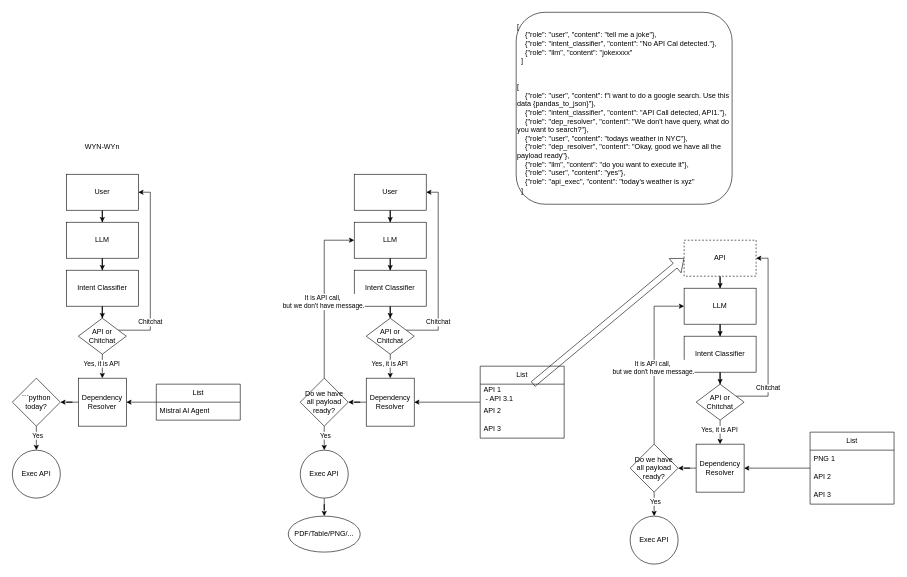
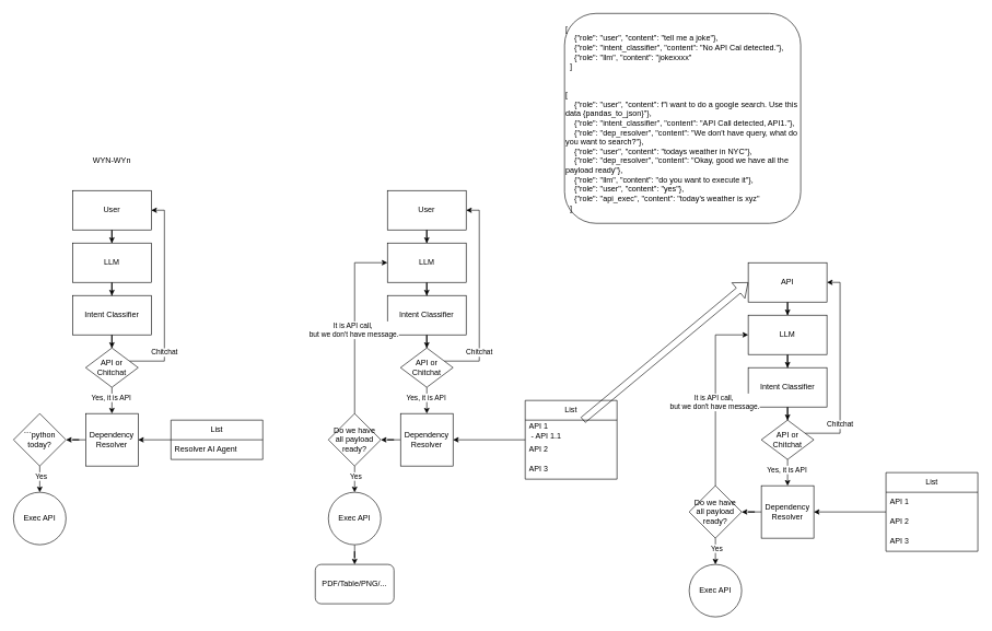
  <mxCell id="0" />
  <mxCell id="1" parent="0" />
  <mxCell id="2" value="" style="edgeStyle=orthogonalEdgeStyle;rounded=0;orthogonalLoop=1;jettySize=auto;html=1;" edge="1" parent="1" source="3" target="17"><mxGeometry relative="1" as="geometry" /></mxCell>
  <mxCell id="3" value="User" style="rounded=0;whiteSpace=wrap;html=1;" vertex="1" parent="1"><mxGeometry x="110" y="290" width="120" height="60" as="geometry" /></mxCell>
  <mxCell id="4" value="" style="edgeStyle=orthogonalEdgeStyle;rounded=0;orthogonalLoop=1;jettySize=auto;html=1;" edge="1" parent="1" source="5" target="10"><mxGeometry relative="1" as="geometry" /></mxCell>
  <mxCell id="5" value="Intent Classifier" style="rounded=0;whiteSpace=wrap;html=1;" vertex="1" parent="1"><mxGeometry x="110" y="450" width="120" height="60" as="geometry" /></mxCell>
  <mxCell id="6" style="edgeStyle=orthogonalEdgeStyle;rounded=0;orthogonalLoop=1;jettySize=auto;html=1;entryX=1;entryY=0.5;entryDx=0;entryDy=0;" edge="1" parent="1" source="10" target="3"><mxGeometry relative="1" as="geometry"><Array as="points"><mxPoint x="250" y="550" /><mxPoint x="250" y="320" /></Array></mxGeometry></mxCell>
  <mxCell id="7" value="Chitchat" style="edgeLabel;html=1;align=center;verticalAlign=middle;resizable=0;points=[];" vertex="1" connectable="0" parent="6"><mxGeometry x="-0.556" y="1" relative="1" as="geometry"><mxPoint as="offset" /></mxGeometry></mxCell>
  <mxCell id="8" value="" style="edgeStyle=orthogonalEdgeStyle;rounded=0;orthogonalLoop=1;jettySize=auto;html=1;" edge="1" parent="1" source="10" target="12"><mxGeometry relative="1" as="geometry" /></mxCell>
  <mxCell id="9" value="Yes, it is API" style="edgeLabel;html=1;align=center;verticalAlign=middle;resizable=0;points=[];" vertex="1" connectable="0" parent="8"><mxGeometry x="-0.252" y="-2" relative="1" as="geometry"><mxPoint as="offset" /></mxGeometry></mxCell>
  <mxCell id="10" value="API or Chitchat" style="rhombus;whiteSpace=wrap;html=1;" vertex="1" parent="1"><mxGeometry x="130" y="530" width="80" height="60" as="geometry" /></mxCell>
  <mxCell id="11" style="edgeStyle=orthogonalEdgeStyle;rounded=0;orthogonalLoop=1;jettySize=auto;html=1;entryX=1;entryY=0.5;entryDx=0;entryDy=0;" edge="1" parent="1" source="12" target="20"><mxGeometry relative="1" as="geometry" /></mxCell>
  <mxCell id="12" value="Dependency Resolver" style="whiteSpace=wrap;html=1;aspect=fixed;" vertex="1" parent="1"><mxGeometry x="130" y="630" width="80" height="80" as="geometry" /></mxCell>
  <mxCell id="13" style="edgeStyle=orthogonalEdgeStyle;rounded=0;orthogonalLoop=1;jettySize=auto;html=1;entryX=1;entryY=0.5;entryDx=0;entryDy=0;" edge="1" parent="1" source="14" target="12"><mxGeometry relative="1" as="geometry" /></mxCell>
  <mxCell id="14" value="List" style="swimlane;fontStyle=0;childLayout=stackLayout;horizontal=1;startSize=30;horizontalStack=0;resizeParent=1;resizeParentMax=0;resizeLast=0;collapsible=1;marginBottom=0;whiteSpace=wrap;html=1;" vertex="1" parent="1"><mxGeometry x="260" y="640" width="140" height="60" as="geometry" /></mxCell>
- <mxCell id="15" value="Mistral AI Agent" style="text;strokeColor=none;fillColor=none;align=left;verticalAlign=middle;spacingLeft=4;spacingRight=4;overflow=hidden;points=[[0,0.5],[1,0.5]];portConstraint=eastwest;rotatable=0;whiteSpace=wrap;html=1;" vertex="1" parent="14"><mxGeometry y="30" width="140" height="30" as="geometry" /></mxCell>
+ <mxCell id="15" value="Resolver AI Agent" style="text;strokeColor=none;fillColor=none;align=left;verticalAlign=middle;spacingLeft=4;spacingRight=4;overflow=hidden;points=[[0,0.5],[1,0.5]];portConstraint=eastwest;rotatable=0;whiteSpace=wrap;html=1;" vertex="1" parent="14"><mxGeometry y="30" width="140" height="30" as="geometry" /></mxCell>
  <mxCell id="16" style="edgeStyle=orthogonalEdgeStyle;rounded=0;orthogonalLoop=1;jettySize=auto;html=1;entryX=0.5;entryY=0;entryDx=0;entryDy=0;" edge="1" parent="1" source="17" target="5"><mxGeometry relative="1" as="geometry" /></mxCell>
  <mxCell id="17" value="LLM" style="rounded=0;whiteSpace=wrap;html=1;" vertex="1" parent="1"><mxGeometry x="110" y="370" width="120" height="60" as="geometry" /></mxCell>
  <mxCell id="18" style="edgeStyle=orthogonalEdgeStyle;rounded=0;orthogonalLoop=1;jettySize=auto;html=1;" edge="1" parent="1" source="20"><mxGeometry relative="1" as="geometry"><mxPoint x="60" y="750" as="targetPoint" /></mxGeometry></mxCell>
  <mxCell id="19" value="Yes" style="edgeLabel;html=1;align=center;verticalAlign=middle;resizable=0;points=[];" vertex="1" connectable="0" parent="18"><mxGeometry x="-0.255" y="1" relative="1" as="geometry"><mxPoint as="offset" /></mxGeometry></mxCell>
  <mxCell id="20" value="```python today?" style="rhombus;whiteSpace=wrap;html=1;" vertex="1" parent="1"><mxGeometry x="20" y="630" width="80" height="80" as="geometry" /></mxCell>
  <mxCell id="21" value="Exec API" style="ellipse;whiteSpace=wrap;html=1;aspect=fixed;" vertex="1" parent="1"><mxGeometry x="20" y="750" width="80" height="80" as="geometry" /></mxCell>
  <mxCell id="22" value="" style="edgeStyle=orthogonalEdgeStyle;rounded=0;orthogonalLoop=1;jettySize=auto;html=1;" edge="1" parent="1" source="23" target="39"><mxGeometry relative="1" as="geometry" /></mxCell>
  <mxCell id="23" value="User" style="rounded=0;whiteSpace=wrap;html=1;" vertex="1" parent="1"><mxGeometry x="590" y="290" width="120" height="60" as="geometry" /></mxCell>
  <mxCell id="24" value="" style="edgeStyle=orthogonalEdgeStyle;rounded=0;orthogonalLoop=1;jettySize=auto;html=1;" edge="1" parent="1" source="25" target="30"><mxGeometry relative="1" as="geometry" /></mxCell>
  <mxCell id="25" value="Intent Classifier" style="rounded=0;whiteSpace=wrap;html=1;" vertex="1" parent="1"><mxGeometry x="590" y="450" width="120" height="60" as="geometry" /></mxCell>
  <mxCell id="26" style="edgeStyle=orthogonalEdgeStyle;rounded=0;orthogonalLoop=1;jettySize=auto;html=1;entryX=1;entryY=0.5;entryDx=0;entryDy=0;" edge="1" parent="1" source="30" target="23"><mxGeometry relative="1" as="geometry"><Array as="points"><mxPoint x="730" y="550" /><mxPoint x="730" y="320" /></Array></mxGeometry></mxCell>
  <mxCell id="27" value="Chitchat" style="edgeLabel;html=1;align=center;verticalAlign=middle;resizable=0;points=[];" vertex="1" connectable="0" parent="26"><mxGeometry x="-0.556" y="1" relative="1" as="geometry"><mxPoint as="offset" /></mxGeometry></mxCell>
  <mxCell id="28" value="" style="edgeStyle=orthogonalEdgeStyle;rounded=0;orthogonalLoop=1;jettySize=auto;html=1;" edge="1" parent="1" source="30" target="32"><mxGeometry relative="1" as="geometry" /></mxCell>
  <mxCell id="29" value="Yes, it is API" style="edgeLabel;html=1;align=center;verticalAlign=middle;resizable=0;points=[];" vertex="1" connectable="0" parent="28"><mxGeometry x="-0.252" y="-2" relative="1" as="geometry"><mxPoint as="offset" /></mxGeometry></mxCell>
  <mxCell id="30" value="API or Chitchat" style="rhombus;whiteSpace=wrap;html=1;" vertex="1" parent="1"><mxGeometry x="610" y="530" width="80" height="60" as="geometry" /></mxCell>
  <mxCell id="31" style="edgeStyle=orthogonalEdgeStyle;rounded=0;orthogonalLoop=1;jettySize=auto;html=1;entryX=1;entryY=0.5;entryDx=0;entryDy=0;" edge="1" parent="1" source="32" target="44"><mxGeometry relative="1" as="geometry" /></mxCell>
  <mxCell id="32" value="Dependency Resolver" style="whiteSpace=wrap;html=1;aspect=fixed;" vertex="1" parent="1"><mxGeometry x="610" y="630" width="80" height="80" as="geometry" /></mxCell>
  <mxCell id="33" style="edgeStyle=orthogonalEdgeStyle;rounded=0;orthogonalLoop=1;jettySize=auto;html=1;entryX=1;entryY=0.5;entryDx=0;entryDy=0;" edge="1" parent="1" source="34" target="32"><mxGeometry relative="1" as="geometry" /></mxCell>
  <mxCell id="34" value="List" style="swimlane;fontStyle=0;childLayout=stackLayout;horizontal=1;startSize=30;horizontalStack=0;resizeParent=1;resizeParentMax=0;resizeLast=0;collapsible=1;marginBottom=0;whiteSpace=wrap;html=1;" vertex="1" parent="1"><mxGeometry x="800" y="610" width="140" height="120" as="geometry" /></mxCell>
- <mxCell id="35" value="API 1&lt;div&gt;&amp;nbsp;- API 3.1&lt;/div&gt;&lt;div&gt;&amp;nbsp; &amp;nbsp;- API 1.11&lt;/div&gt;" style="text;strokeColor=none;fillColor=none;align=left;verticalAlign=middle;spacingLeft=4;spacingRight=4;overflow=hidden;points=[[0,0.5],[1,0.5]];portConstraint=eastwest;rotatable=0;whiteSpace=wrap;html=1;" vertex="1" parent="34"><mxGeometry y="30" width="140" height="30" as="geometry" /></mxCell>
+ <mxCell id="35" value="API 1&lt;div&gt;&amp;nbsp;- API 1.1&lt;/div&gt;&lt;div&gt;&amp;nbsp; &amp;nbsp;- API 1.11&lt;/div&gt;" style="text;strokeColor=none;fillColor=none;align=left;verticalAlign=middle;spacingLeft=4;spacingRight=4;overflow=hidden;points=[[0,0.5],[1,0.5]];portConstraint=eastwest;rotatable=0;whiteSpace=wrap;html=1;" vertex="1" parent="34"><mxGeometry y="30" width="140" height="30" as="geometry" /></mxCell>
  <mxCell id="36" value="API 2" style="text;strokeColor=none;fillColor=none;align=left;verticalAlign=middle;spacingLeft=4;spacingRight=4;overflow=hidden;points=[[0,0.5],[1,0.5]];portConstraint=eastwest;rotatable=0;whiteSpace=wrap;html=1;" vertex="1" parent="34"><mxGeometry y="60" width="140" height="30" as="geometry" /></mxCell>
  <mxCell id="37" value="API 3" style="text;strokeColor=none;fillColor=none;align=left;verticalAlign=middle;spacingLeft=4;spacingRight=4;overflow=hidden;points=[[0,0.5],[1,0.5]];portConstraint=eastwest;rotatable=0;whiteSpace=wrap;html=1;" vertex="1" parent="34"><mxGeometry y="90" width="140" height="30" as="geometry" /></mxCell>
  <mxCell id="38" style="edgeStyle=orthogonalEdgeStyle;rounded=0;orthogonalLoop=1;jettySize=auto;html=1;entryX=0.5;entryY=0;entryDx=0;entryDy=0;" edge="1" parent="1" source="39" target="25"><mxGeometry relative="1" as="geometry" /></mxCell>
  <mxCell id="39" value="LLM" style="rounded=0;whiteSpace=wrap;html=1;" vertex="1" parent="1"><mxGeometry x="590" y="370" width="120" height="60" as="geometry" /></mxCell>
  <mxCell id="40" style="edgeStyle=orthogonalEdgeStyle;rounded=0;orthogonalLoop=1;jettySize=auto;html=1;" edge="1" parent="1" source="44"><mxGeometry relative="1" as="geometry"><mxPoint x="540" y="750" as="targetPoint" /></mxGeometry></mxCell>
  <mxCell id="41" value="Yes" style="edgeLabel;html=1;align=center;verticalAlign=middle;resizable=0;points=[];" vertex="1" connectable="0" parent="40"><mxGeometry x="-0.255" y="1" relative="1" as="geometry"><mxPoint as="offset" /></mxGeometry></mxCell>
  <mxCell id="42" style="edgeStyle=orthogonalEdgeStyle;rounded=0;orthogonalLoop=1;jettySize=auto;html=1;entryX=0;entryY=0.5;entryDx=0;entryDy=0;" edge="1" parent="1" source="44" target="39"><mxGeometry relative="1" as="geometry"><Array as="points"><mxPoint x="540" y="400" /></Array></mxGeometry></mxCell>
  <mxCell id="43" value="It is API call,&amp;nbsp;&lt;div&gt;but we don't have message.&lt;/div&gt;" style="edgeLabel;html=1;align=center;verticalAlign=middle;resizable=0;points=[];" vertex="1" connectable="0" parent="42"><mxGeometry x="-0.088" y="2" relative="1" as="geometry"><mxPoint as="offset" /></mxGeometry></mxCell>
  <mxCell id="44" value="Do we have all payload ready?" style="rhombus;whiteSpace=wrap;html=1;" vertex="1" parent="1"><mxGeometry x="500" y="630" width="80" height="80" as="geometry" /></mxCell>
  <mxCell id="45" value="" style="edgeStyle=orthogonalEdgeStyle;rounded=0;orthogonalLoop=1;jettySize=auto;html=1;" edge="1" parent="1" source="46" target="74"><mxGeometry relative="1" as="geometry" /></mxCell>
  <mxCell id="46" value="Exec API" style="ellipse;whiteSpace=wrap;html=1;aspect=fixed;" vertex="1" parent="1"><mxGeometry x="500" y="750" width="80" height="80" as="geometry" /></mxCell>
  <mxCell id="47" value="WYN-WYn" style="text;html=1;align=center;verticalAlign=middle;whiteSpace=wrap;rounded=0;" vertex="1" parent="1"><mxGeometry x="140" y="230" width="60" height="30" as="geometry" /></mxCell>
  <mxCell id="48" value="" style="edgeStyle=orthogonalEdgeStyle;rounded=0;orthogonalLoop=1;jettySize=auto;html=1;" edge="1" parent="1" source="49" target="65"><mxGeometry relative="1" as="geometry" /></mxCell>
- <mxCell id="49" value="API" style="rounded=0;whiteSpace=wrap;html=1;dashed=1;" vertex="1" parent="1"><mxGeometry x="1140" y="400" width="120" height="60" as="geometry" /></mxCell>
+ <mxCell id="49" value="API" style="rounded=0;whiteSpace=wrap;html=1;" vertex="1" parent="1"><mxGeometry x="1140" y="400" width="120" height="60" as="geometry" /></mxCell>
  <mxCell id="50" value="" style="edgeStyle=orthogonalEdgeStyle;rounded=0;orthogonalLoop=1;jettySize=auto;html=1;" edge="1" parent="1" source="51" target="56"><mxGeometry relative="1" as="geometry" /></mxCell>
  <mxCell id="51" value="Intent Classifier" style="rounded=0;whiteSpace=wrap;html=1;" vertex="1" parent="1"><mxGeometry x="1140" y="560" width="120" height="60" as="geometry" /></mxCell>
  <mxCell id="52" style="edgeStyle=orthogonalEdgeStyle;rounded=0;orthogonalLoop=1;jettySize=auto;html=1;entryX=1;entryY=0.5;entryDx=0;entryDy=0;" edge="1" parent="1" source="56" target="49"><mxGeometry relative="1" as="geometry"><Array as="points"><mxPoint x="1280" y="660" /><mxPoint x="1280" y="430" /></Array></mxGeometry></mxCell>
  <mxCell id="53" value="Chitchat" style="edgeLabel;html=1;align=center;verticalAlign=middle;resizable=0;points=[];" vertex="1" connectable="0" parent="52"><mxGeometry x="-0.556" y="1" relative="1" as="geometry"><mxPoint as="offset" /></mxGeometry></mxCell>
  <mxCell id="54" value="" style="edgeStyle=orthogonalEdgeStyle;rounded=0;orthogonalLoop=1;jettySize=auto;html=1;" edge="1" parent="1" source="56" target="58"><mxGeometry relative="1" as="geometry" /></mxCell>
  <mxCell id="55" value="Yes, it is API" style="edgeLabel;html=1;align=center;verticalAlign=middle;resizable=0;points=[];" vertex="1" connectable="0" parent="54"><mxGeometry x="-0.252" y="-2" relative="1" as="geometry"><mxPoint as="offset" /></mxGeometry></mxCell>
  <mxCell id="56" value="API or Chitchat" style="rhombus;whiteSpace=wrap;html=1;" vertex="1" parent="1"><mxGeometry x="1160" y="640" width="80" height="60" as="geometry" /></mxCell>
  <mxCell id="57" style="edgeStyle=orthogonalEdgeStyle;rounded=0;orthogonalLoop=1;jettySize=auto;html=1;entryX=1;entryY=0.5;entryDx=0;entryDy=0;" edge="1" parent="1" source="58" target="70"><mxGeometry relative="1" as="geometry" /></mxCell>
  <mxCell id="58" value="Dependency Resolver" style="whiteSpace=wrap;html=1;aspect=fixed;" vertex="1" parent="1"><mxGeometry x="1160" y="740" width="80" height="80" as="geometry" /></mxCell>
  <mxCell id="59" style="edgeStyle=orthogonalEdgeStyle;rounded=0;orthogonalLoop=1;jettySize=auto;html=1;entryX=1;entryY=0.5;entryDx=0;entryDy=0;" edge="1" parent="1" source="60" target="58"><mxGeometry relative="1" as="geometry" /></mxCell>
  <mxCell id="60" value="List" style="swimlane;fontStyle=0;childLayout=stackLayout;horizontal=1;startSize=30;horizontalStack=0;resizeParent=1;resizeParentMax=0;resizeLast=0;collapsible=1;marginBottom=0;whiteSpace=wrap;html=1;" vertex="1" parent="1"><mxGeometry x="1350" y="720" width="140" height="120" as="geometry" /></mxCell>
- <mxCell id="61" value="PNG 1" style="text;strokeColor=none;fillColor=none;align=left;verticalAlign=middle;spacingLeft=4;spacingRight=4;overflow=hidden;points=[[0,0.5],[1,0.5]];portConstraint=eastwest;rotatable=0;whiteSpace=wrap;html=1;" vertex="1" parent="60"><mxGeometry y="30" width="140" height="30" as="geometry" /></mxCell>
+ <mxCell id="61" value="API 1" style="text;strokeColor=none;fillColor=none;align=left;verticalAlign=middle;spacingLeft=4;spacingRight=4;overflow=hidden;points=[[0,0.5],[1,0.5]];portConstraint=eastwest;rotatable=0;whiteSpace=wrap;html=1;" vertex="1" parent="60"><mxGeometry y="30" width="140" height="30" as="geometry" /></mxCell>
  <mxCell id="62" value="API 2" style="text;strokeColor=none;fillColor=none;align=left;verticalAlign=middle;spacingLeft=4;spacingRight=4;overflow=hidden;points=[[0,0.5],[1,0.5]];portConstraint=eastwest;rotatable=0;whiteSpace=wrap;html=1;" vertex="1" parent="60"><mxGeometry y="60" width="140" height="30" as="geometry" /></mxCell>
  <mxCell id="63" value="API 3" style="text;strokeColor=none;fillColor=none;align=left;verticalAlign=middle;spacingLeft=4;spacingRight=4;overflow=hidden;points=[[0,0.5],[1,0.5]];portConstraint=eastwest;rotatable=0;whiteSpace=wrap;html=1;" vertex="1" parent="60"><mxGeometry y="90" width="140" height="30" as="geometry" /></mxCell>
  <mxCell id="64" style="edgeStyle=orthogonalEdgeStyle;rounded=0;orthogonalLoop=1;jettySize=auto;html=1;entryX=0.5;entryY=0;entryDx=0;entryDy=0;" edge="1" parent="1" source="65" target="51"><mxGeometry relative="1" as="geometry" /></mxCell>
  <mxCell id="65" value="LLM" style="rounded=0;whiteSpace=wrap;html=1;" vertex="1" parent="1"><mxGeometry x="1140" y="480" width="120" height="60" as="geometry" /></mxCell>
  <mxCell id="66" style="edgeStyle=orthogonalEdgeStyle;rounded=0;orthogonalLoop=1;jettySize=auto;html=1;" edge="1" parent="1" source="70"><mxGeometry relative="1" as="geometry"><mxPoint x="1090" y="860" as="targetPoint" /></mxGeometry></mxCell>
  <mxCell id="67" value="Yes" style="edgeLabel;html=1;align=center;verticalAlign=middle;resizable=0;points=[];" vertex="1" connectable="0" parent="66"><mxGeometry x="-0.255" y="1" relative="1" as="geometry"><mxPoint as="offset" /></mxGeometry></mxCell>
  <mxCell id="68" style="edgeStyle=orthogonalEdgeStyle;rounded=0;orthogonalLoop=1;jettySize=auto;html=1;entryX=0;entryY=0.5;entryDx=0;entryDy=0;" edge="1" parent="1" source="70" target="65"><mxGeometry relative="1" as="geometry"><Array as="points"><mxPoint x="1090" y="510" /></Array></mxGeometry></mxCell>
  <mxCell id="69" value="It is API call,&amp;nbsp;&lt;div&gt;but we don't have message.&lt;/div&gt;" style="edgeLabel;html=1;align=center;verticalAlign=middle;resizable=0;points=[];" vertex="1" connectable="0" parent="68"><mxGeometry x="-0.088" y="2" relative="1" as="geometry"><mxPoint as="offset" /></mxGeometry></mxCell>
  <mxCell id="70" value="Do we have all payload ready?" style="rhombus;whiteSpace=wrap;html=1;" vertex="1" parent="1"><mxGeometry x="1050" y="740" width="80" height="80" as="geometry" /></mxCell>
  <mxCell id="71" value="Exec API" style="ellipse;whiteSpace=wrap;html=1;aspect=fixed;" vertex="1" parent="1"><mxGeometry x="1050" y="860" width="80" height="80" as="geometry" /></mxCell>
  <mxCell id="72" value="" style="shape=flexArrow;endArrow=classic;html=1;rounded=0;entryX=0;entryY=0.5;entryDx=0;entryDy=0;" edge="1" parent="1" source="35" target="49"><mxGeometry width="50" height="50" relative="1" as="geometry"><mxPoint x="690" y="620" as="sourcePoint" /><mxPoint x="740" y="570" as="targetPoint" /></mxGeometry></mxCell>
  <mxCell id="73" value="&lt;div&gt;[&lt;/div&gt;&lt;div&gt;&amp;nbsp; &amp;nbsp; {&quot;role&quot;: &quot;user&quot;, &quot;content&quot;: &quot;tell me a joke&quot;},&lt;/div&gt;&lt;div&gt;&amp;nbsp; &amp;nbsp; {&quot;role&quot;: &quot;intent_classifier&quot;, &quot;content&quot;: &quot;No API Cal detected.&quot;},&lt;/div&gt;&lt;div&gt;&amp;nbsp; &amp;nbsp; {&quot;role&quot;: &quot;llm&quot;, &quot;content&quot;: &quot;jokexxxx&quot;&lt;/div&gt;&lt;div&gt;&amp;nbsp; ]&lt;/div&gt;&lt;div&gt;&lt;br&gt;&lt;/div&gt;&lt;div&gt;&lt;br&gt;&lt;/div&gt;&lt;div&gt;&lt;div&gt;[&lt;/div&gt;&lt;div&gt;&amp;nbsp; &amp;nbsp; {&quot;role&quot;: &quot;user&quot;, &quot;content&quot;: f&quot;i want to do a google search. Use this data {pandas_to_json}&quot;},&lt;/div&gt;&lt;div&gt;&amp;nbsp; &amp;nbsp; {&quot;role&quot;: &quot;intent_classifier&quot;, &quot;content&quot;: &quot;API Call detected, API1.&quot;},&lt;/div&gt;&lt;div&gt;&amp;nbsp; &amp;nbsp; {&quot;role&quot;: &quot;dep_resolver&quot;, &quot;content&quot;: &quot;We don't have query, what do you want to search?&quot;},&lt;/div&gt;&lt;div&gt;&amp;nbsp; &amp;nbsp; {&quot;role&quot;: &quot;user&quot;, &quot;content&quot;: &quot;todays weather in NYC&quot;},&lt;/div&gt;&lt;div&gt;&amp;nbsp; &amp;nbsp;&amp;nbsp;&lt;span style=&quot;background-color: initial;&quot;&gt;{&quot;role&quot;: &quot;dep_resolver&quot;, &quot;content&quot;: &quot;Okay, good we have all the payload ready&quot;},&lt;/span&gt;&lt;/div&gt;&lt;div&gt;&lt;span style=&quot;background-color: initial;&quot;&gt;&amp;nbsp; &amp;nbsp; {&quot;role&quot;: &quot;llm&quot;, &quot;content&quot;: &quot;do you want to execute it&quot;},&lt;/span&gt;&lt;/div&gt;&lt;div&gt;&lt;span style=&quot;background-color: initial;&quot;&gt;&amp;nbsp; &amp;nbsp; {&quot;role&quot;: &quot;user&quot;, &quot;content&quot;: &quot;yes&quot;},&lt;/span&gt;&lt;/div&gt;&lt;div&gt;&amp;nbsp; &amp;nbsp; {&quot;role&quot;: &quot;api_exec&quot;, &quot;content&quot;: &quot;today's weather is xyz&quot;&lt;/div&gt;&lt;div&gt;&amp;nbsp; ]&lt;/div&gt;&lt;/div&gt;" style="rounded=1;whiteSpace=wrap;html=1;align=left;" vertex="1" parent="1"><mxGeometry x="860" y="20" width="360" height="320" as="geometry" /></mxCell>
- <mxCell id="74" value="PDF/Table/PNG/..." style="ellipse;whiteSpace=wrap;html=1;" vertex="1" parent="1"><mxGeometry x="480" y="860" width="120" height="60" as="geometry" /></mxCell>
+ <mxCell id="74" value="PDF/Table/PNG/..." style="rounded=1;whiteSpace=wrap;html=1;" vertex="1" parent="1"><mxGeometry x="480" y="860" width="120" height="60" as="geometry" /></mxCell>
